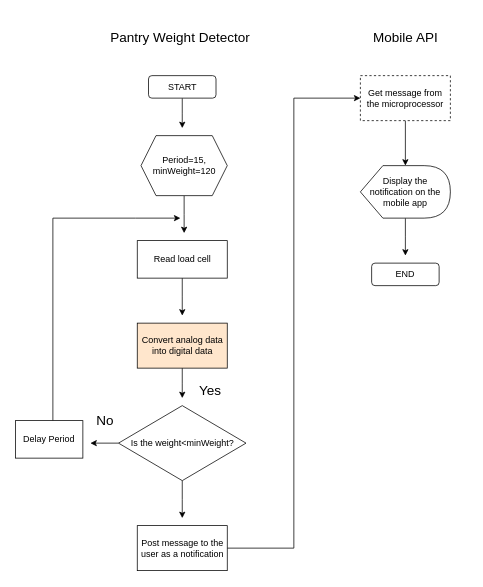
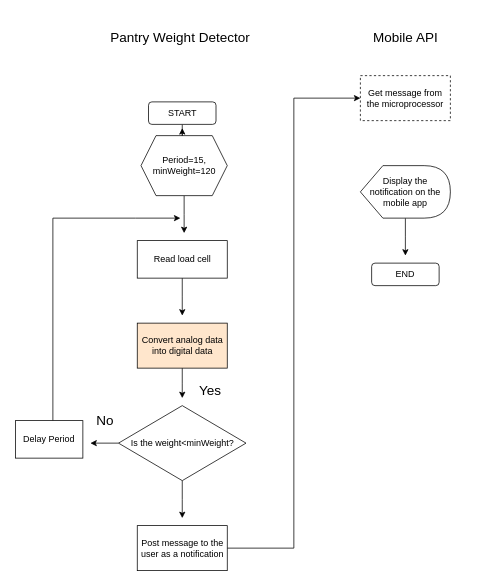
  <mxCell id="0" />
  <mxCell id="1" parent="0" />
- <mxCell id="2" style="edgeStyle=orthogonalEdgeStyle;rounded=0;orthogonalLoop=1;jettySize=auto;html=1;" edge="1" parent="1" source="3" target="5"><mxGeometry relative="1" as="geometry" /></mxCell>
  <mxCell id="3" value="Get message from the microprocessor" style="rounded=0;whiteSpace=wrap;html=1;dashed=1;" vertex="1" parent="1"><mxGeometry x="480" y="100" width="120" height="60" as="geometry" /></mxCell>
  <mxCell id="4" style="edgeStyle=orthogonalEdgeStyle;rounded=0;orthogonalLoop=1;jettySize=auto;html=1;" edge="1" parent="1" source="5"><mxGeometry relative="1" as="geometry"><mxPoint x="540" y="340" as="targetPoint" /></mxGeometry></mxCell>
  <mxCell id="5" value="Display the notification on the mobile app" style="shape=display;whiteSpace=wrap;html=1;align=center;" vertex="1" parent="1"><mxGeometry x="480" y="220" width="120" height="70" as="geometry" /></mxCell>
  <mxCell id="6" style="edgeStyle=orthogonalEdgeStyle;rounded=0;orthogonalLoop=1;jettySize=auto;html=1;" edge="1" parent="1" source="7"><mxGeometry relative="1" as="geometry"><mxPoint x="242.5" y="170" as="targetPoint" /></mxGeometry></mxCell>
- <mxCell id="7" value="START" style="rounded=1;whiteSpace=wrap;html=1;" vertex="1" parent="1"><mxGeometry x="197.5" y="100" width="90" height="30" as="geometry" /></mxCell>
+ <mxCell id="7" value="START" style="rounded=1;whiteSpace=wrap;html=1;" vertex="1" parent="1"><mxGeometry x="197.5" y="135" width="90" height="30" as="geometry" /></mxCell>
  <mxCell id="8" style="edgeStyle=orthogonalEdgeStyle;rounded=0;orthogonalLoop=1;jettySize=auto;html=1;" edge="1" parent="1" source="9"><mxGeometry relative="1" as="geometry"><mxPoint x="245" y="310" as="targetPoint" /></mxGeometry></mxCell>
  <mxCell id="9" value="Period=15,&lt;br&gt;minWeight=120" style="shape=hexagon;perimeter=hexagonPerimeter2;whiteSpace=wrap;html=1;fixedSize=1;" vertex="1" parent="1"><mxGeometry x="187.5" y="180" width="115" height="80" as="geometry" /></mxCell>
  <mxCell id="10" style="edgeStyle=orthogonalEdgeStyle;rounded=0;orthogonalLoop=1;jettySize=auto;html=1;" edge="1" parent="1" source="11"><mxGeometry relative="1" as="geometry"><mxPoint x="242.5" y="420" as="targetPoint" /></mxGeometry></mxCell>
  <mxCell id="11" value="Read load cell" style="rounded=0;whiteSpace=wrap;html=1;" vertex="1" parent="1"><mxGeometry x="182.5" y="320" width="120" height="50" as="geometry" /></mxCell>
  <mxCell id="12" style="edgeStyle=orthogonalEdgeStyle;rounded=0;orthogonalLoop=1;jettySize=auto;html=1;" edge="1" parent="1" source="13"><mxGeometry relative="1" as="geometry"><mxPoint x="242.5" y="530" as="targetPoint" /></mxGeometry></mxCell>
  <mxCell id="13" value="Convert analog data into digital data" style="rounded=0;whiteSpace=wrap;html=1;fillColor=#ffe6cc;" vertex="1" parent="1"><mxGeometry x="182.5" y="430" width="120" height="60" as="geometry" /></mxCell>
  <mxCell id="14" style="edgeStyle=orthogonalEdgeStyle;rounded=0;orthogonalLoop=1;jettySize=auto;html=1;" edge="1" parent="1" source="16"><mxGeometry relative="1" as="geometry"><mxPoint x="242.5" y="690" as="targetPoint" /></mxGeometry></mxCell>
  <mxCell id="15" style="edgeStyle=orthogonalEdgeStyle;rounded=0;orthogonalLoop=1;jettySize=auto;html=1;exitX=0;exitY=0.5;exitDx=0;exitDy=0;" edge="1" parent="1" source="16"><mxGeometry relative="1" as="geometry"><mxPoint x="120" y="590" as="targetPoint" /></mxGeometry></mxCell>
  <mxCell id="16" value="Is the weight&amp;lt;minWeight?" style="rhombus;whiteSpace=wrap;html=1;" vertex="1" parent="1"><mxGeometry x="157.5" y="540" width="170" height="100" as="geometry" /></mxCell>
  <mxCell id="17" style="edgeStyle=orthogonalEdgeStyle;rounded=0;orthogonalLoop=1;jettySize=auto;html=1;entryX=0;entryY=0.5;entryDx=0;entryDy=0;" edge="1" parent="1" source="18" target="3"><mxGeometry relative="1" as="geometry" /></mxCell>
  <mxCell id="18" value="Post message to the user as a notification" style="rounded=0;whiteSpace=wrap;html=1;" vertex="1" parent="1"><mxGeometry x="182.5" y="700" width="120" height="60" as="geometry" /></mxCell>
  <mxCell id="19" style="edgeStyle=orthogonalEdgeStyle;rounded=0;orthogonalLoop=1;jettySize=auto;html=1;" edge="1" parent="1" source="20"><mxGeometry relative="1" as="geometry"><mxPoint x="240" y="290" as="targetPoint" /><Array as="points"><mxPoint x="70" y="290" /><mxPoint x="180" y="290" /></Array></mxGeometry></mxCell>
  <mxCell id="20" value="Delay Period" style="rounded=0;whiteSpace=wrap;html=1;align=center;" vertex="1" parent="1"><mxGeometry x="20" y="560" width="90" height="50" as="geometry" /></mxCell>
  <mxCell id="21" value="END" style="rounded=1;whiteSpace=wrap;html=1;align=center;" vertex="1" parent="1"><mxGeometry x="495" y="350" width="90" height="30" as="geometry" /></mxCell>
  <mxCell id="22" value="Pantry Weight Detector" style="text;html=1;strokeColor=none;fillColor=none;align=center;verticalAlign=middle;whiteSpace=wrap;rounded=0;fontSize=18;" vertex="1" parent="1"><mxGeometry x="140" y="20" width="200" height="60" as="geometry" /></mxCell>
  <mxCell id="23" value="Mobile API" style="text;html=1;strokeColor=none;fillColor=none;align=center;verticalAlign=middle;whiteSpace=wrap;rounded=0;fontSize=18;" vertex="1" parent="1"><mxGeometry x="458.75" y="20" width="162.5" height="60" as="geometry" /></mxCell>
  <mxCell id="24" value="Yes" style="text;html=1;strokeColor=none;fillColor=none;align=center;verticalAlign=middle;whiteSpace=wrap;rounded=0;fontSize=18;" vertex="1" parent="1"><mxGeometry x="260" y="510" width="40" height="20" as="geometry" /></mxCell>
  <mxCell id="25" value="No" style="text;html=1;strokeColor=none;fillColor=none;align=center;verticalAlign=middle;whiteSpace=wrap;rounded=0;fontSize=18;" vertex="1" parent="1"><mxGeometry x="120" y="550" width="40" height="20" as="geometry" /></mxCell>
